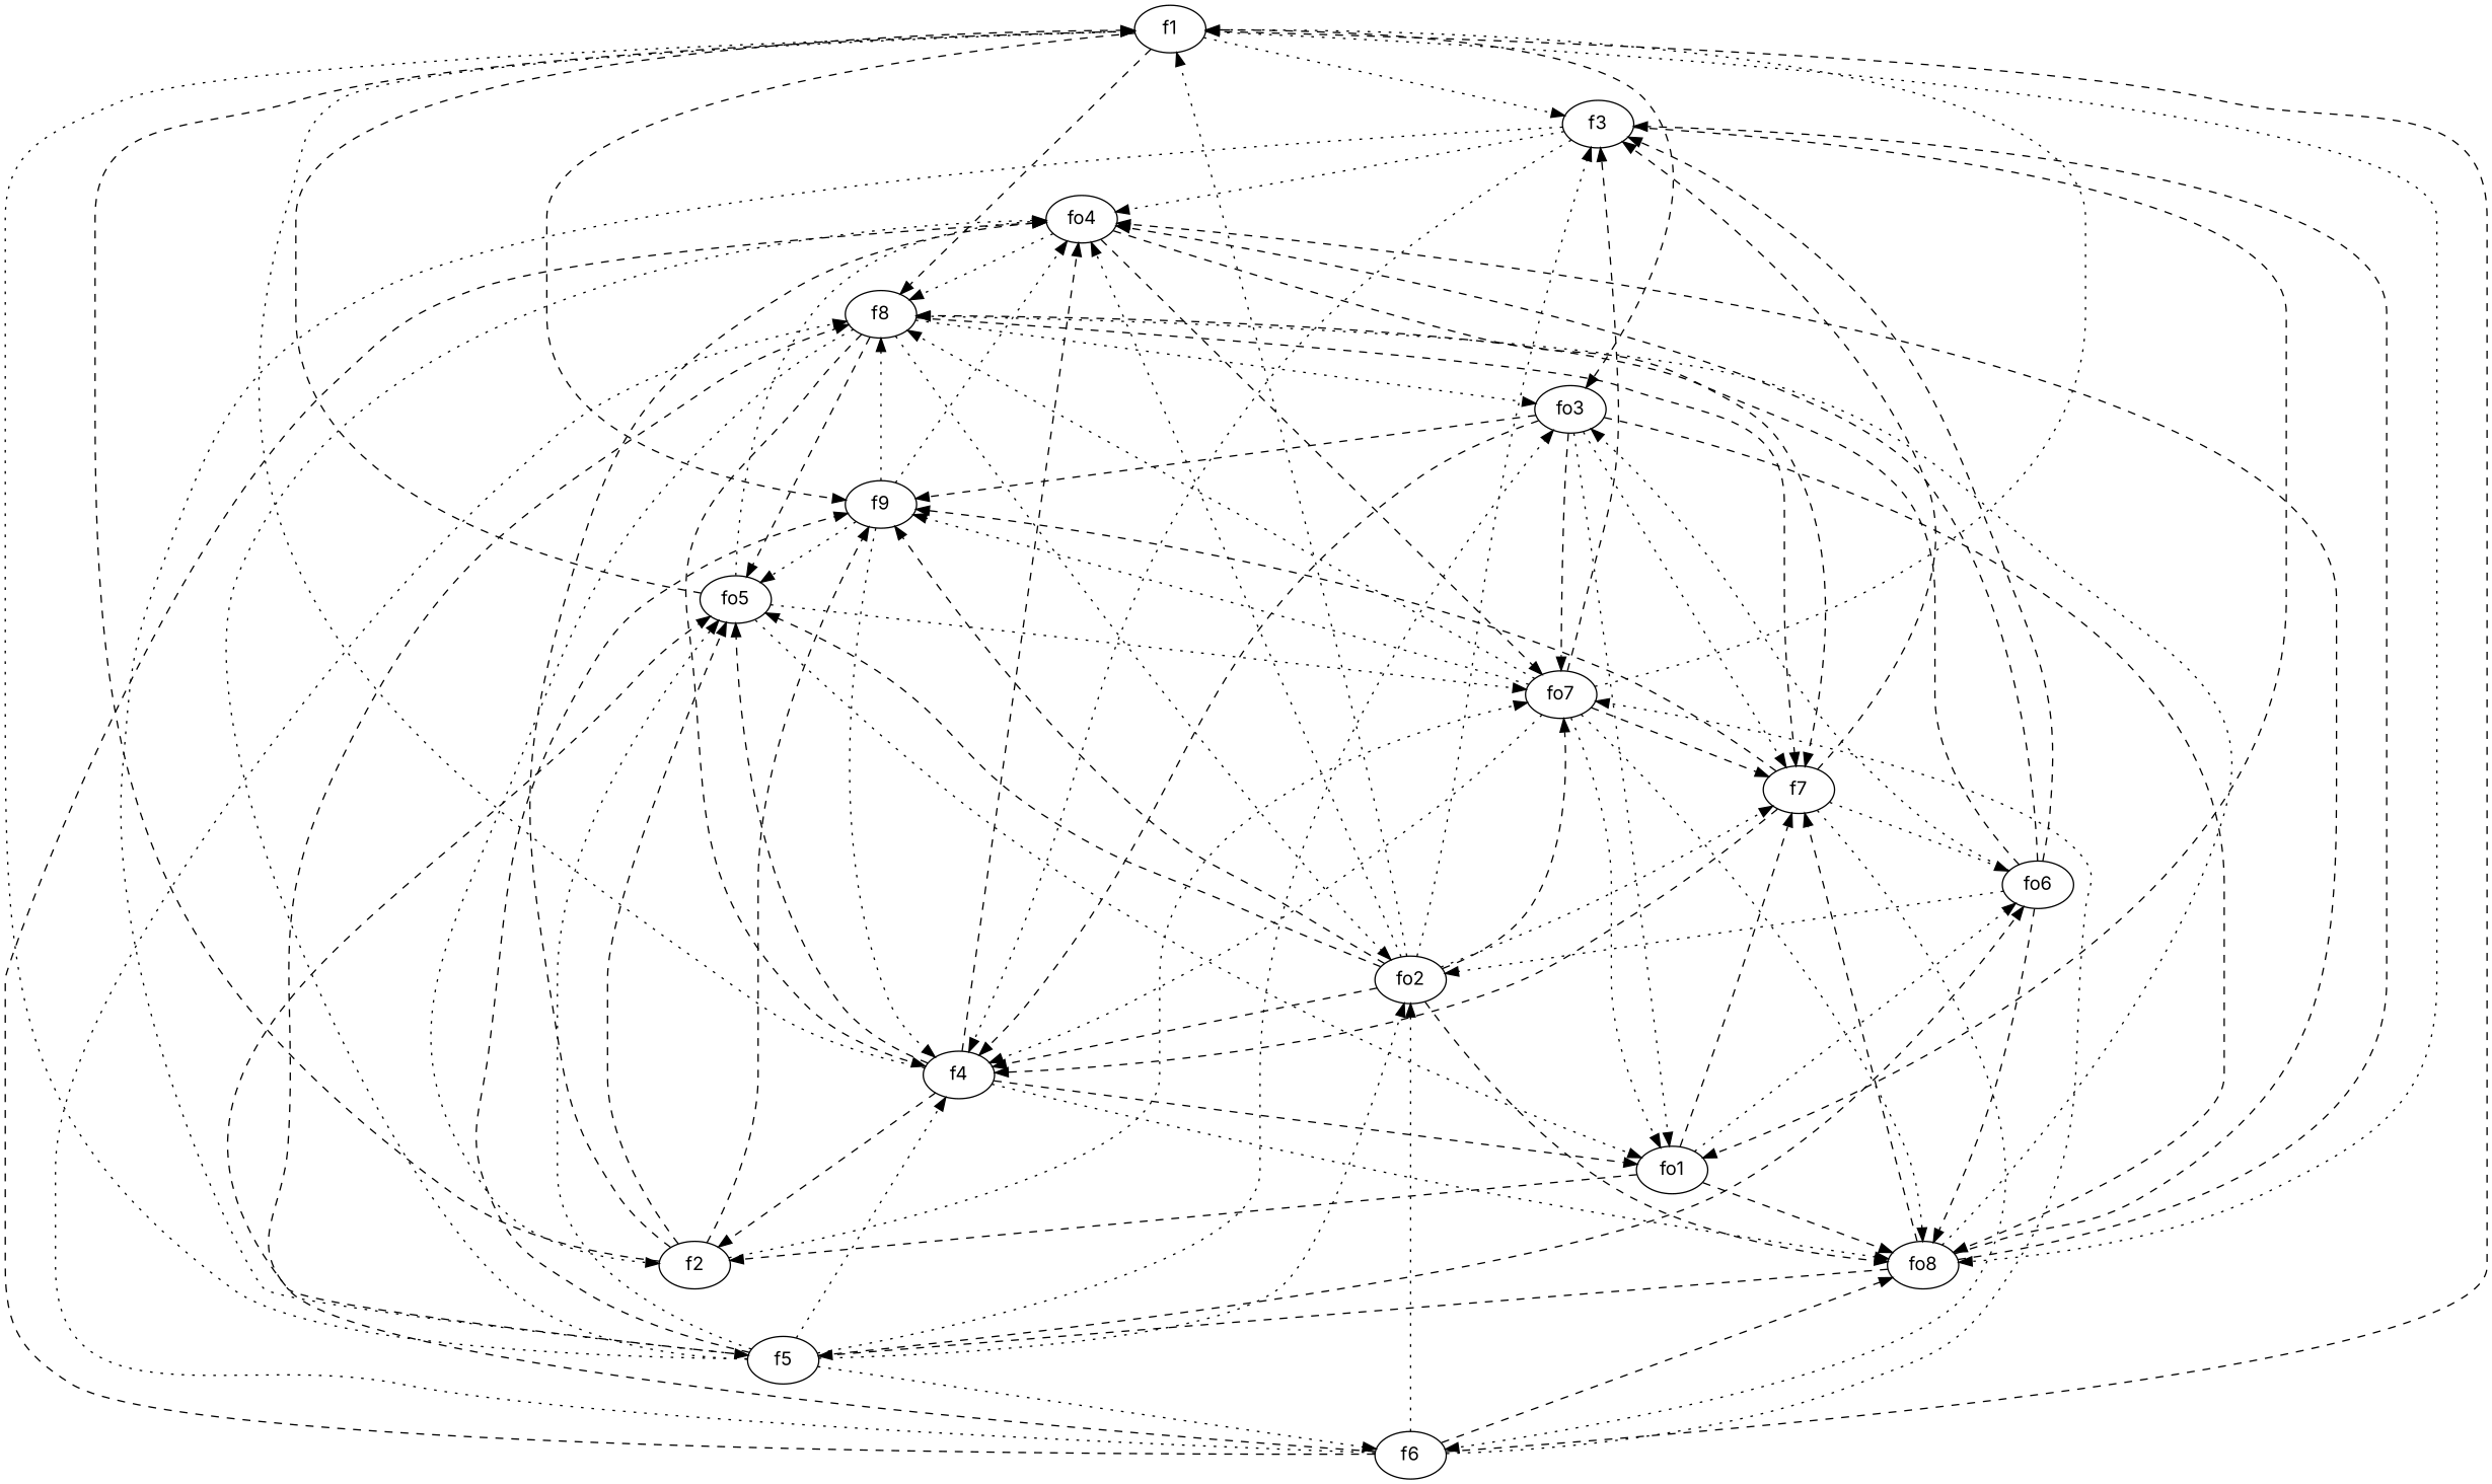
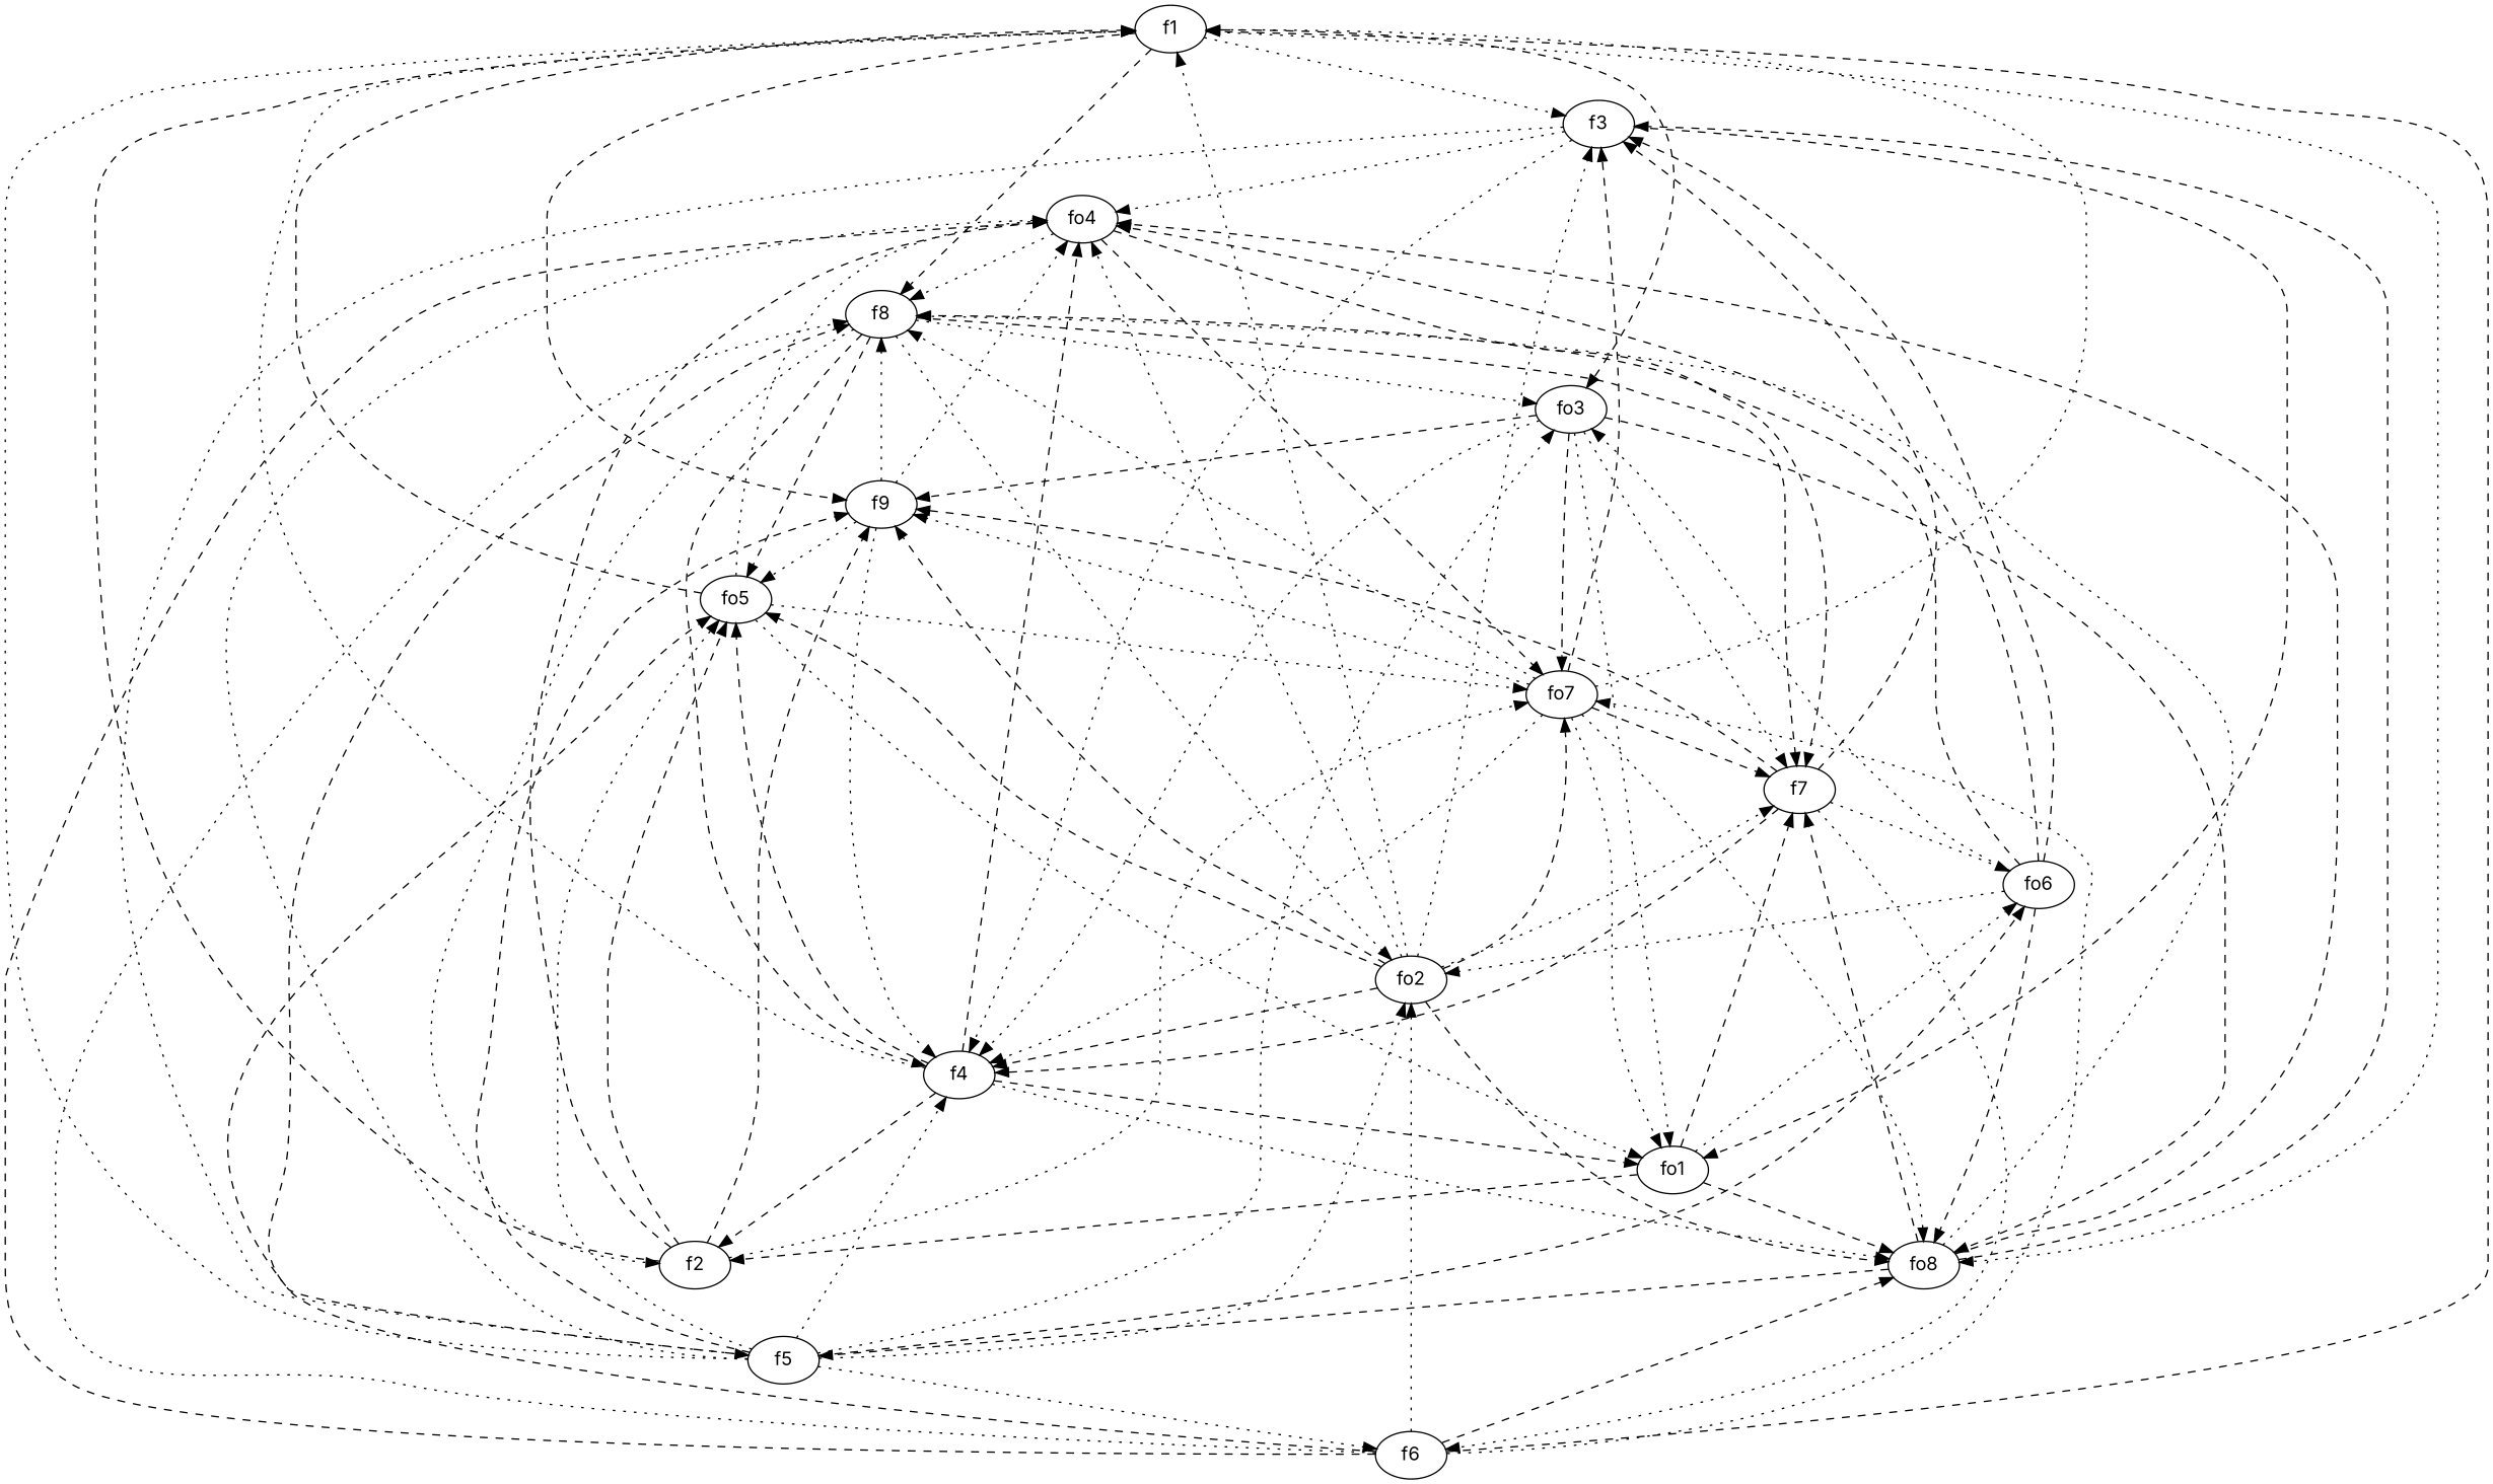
  strict digraph {
    fontname=Inter
    node [fontname=Inter]
    edge [fontname=Inter style=dashed weight=2]
    f1
    f3
    f8
    f9
    fo3
    fo8
    fo4
    f4
    f5
    fo1
    f2
    fo5
    fo2
    f7
    fo7
    f6
    fo6
    f1 -> f3 [style=dotted]
    f1 -> f8
    f1 -> f9
    f1 -> fo3
    f1 -> fo8 [style=dotted]
    f3 -> fo4 [style=dotted]
    f3 -> f4 [style=dotted]
    f3 -> f5 [style=dotted]
    f3 -> fo1
    f8 -> fo3 [style=dotted]
    f8 -> f4
    f8 -> f2 [style=dotted]
    f8 -> fo5
    f8 -> fo2 [style=dotted]
    f8 -> f7
    f9 -> f8 [style=dotted]
    f9 -> fo4 [style=dotted]
    f9 -> f4 [style=dotted]
    f9 -> fo5 [style=dotted]
    fo3 -> f9
    fo3 -> fo8
-   fo3 -> f4
+   fo3 -> f4 [style=dotted]
    fo3 -> fo1 [style=dotted]
    fo3 -> f7 [style=dotted]
    fo3 -> fo7
    fo8 -> f3
    fo8 -> f8 [style=dotted]
    fo8 -> fo4
    fo8 -> f5
    fo8 -> f7
    fo4 -> f8 [style=dotted]
    fo4 -> f7
    fo4 -> fo7
    f4 -> f1 [style=dotted]
    f4 -> fo8 [style=dotted]
    f4 -> fo4
    f4 -> fo1
    f4 -> f2
    f4 -> fo5
    f5 -> f1 [style=dotted]
    f5 -> f8
    f5 -> f9
    f5 -> fo3 [style=dotted]
    f5 -> fo4 [style=dotted]
    f5 -> f4 [style=dotted]
    f5 -> fo5 [style=dotted]
    f5 -> fo2 [style=dotted]
    f5 -> f6 [style=dotted]
    f5 -> fo6
    fo1 -> fo8
    fo1 -> f2
    fo1 -> f7
    fo1 -> fo6 [style=dotted]
    f2 -> f1
    f2 -> f9
    f2 -> fo4
    f2 -> fo5
    f2 -> fo7 [style=dotted]
    fo5 -> f1
    fo5 -> fo4 [style=dotted]
    fo5 -> fo1 [style=dotted]
    fo5 -> fo7 [style=dotted]
    fo2 -> f1 [style=dotted]
    fo2 -> f3 [style=dotted]
    fo2 -> f9
    fo2 -> fo8
    fo2 -> fo4 [style=dotted]
    fo2 -> f4
    fo2 -> fo5
    fo2 -> f7 [style=dotted]
    fo2 -> fo7
    f7 -> f3
    f7 -> f9
    f7 -> f4
    f7 -> f6 [style=dotted]
    f7 -> fo6 [style=dotted]
    fo7 -> f1 [style=dotted]
    fo7 -> f3
    fo7 -> f8 [style=dotted]
    fo7 -> f9 [style=dotted]
    fo7 -> fo8 [style=dotted]
    fo7 -> f4 [style=dotted]
    fo7 -> fo1 [style=dotted]
    fo7 -> f7
    f6 -> f1
    f6 -> f8 [style=dotted]
    f6 -> fo8
    f6 -> fo4
    f6 -> fo5
    f6 -> fo2 [style=dotted]
    f6 -> fo7 [style=dotted]
    fo6 -> f3
    fo6 -> f8
    fo6 -> fo3 [style=dotted]
    fo6 -> fo8
    fo6 -> fo4
    fo6 -> fo2 [style=dotted]
  }
